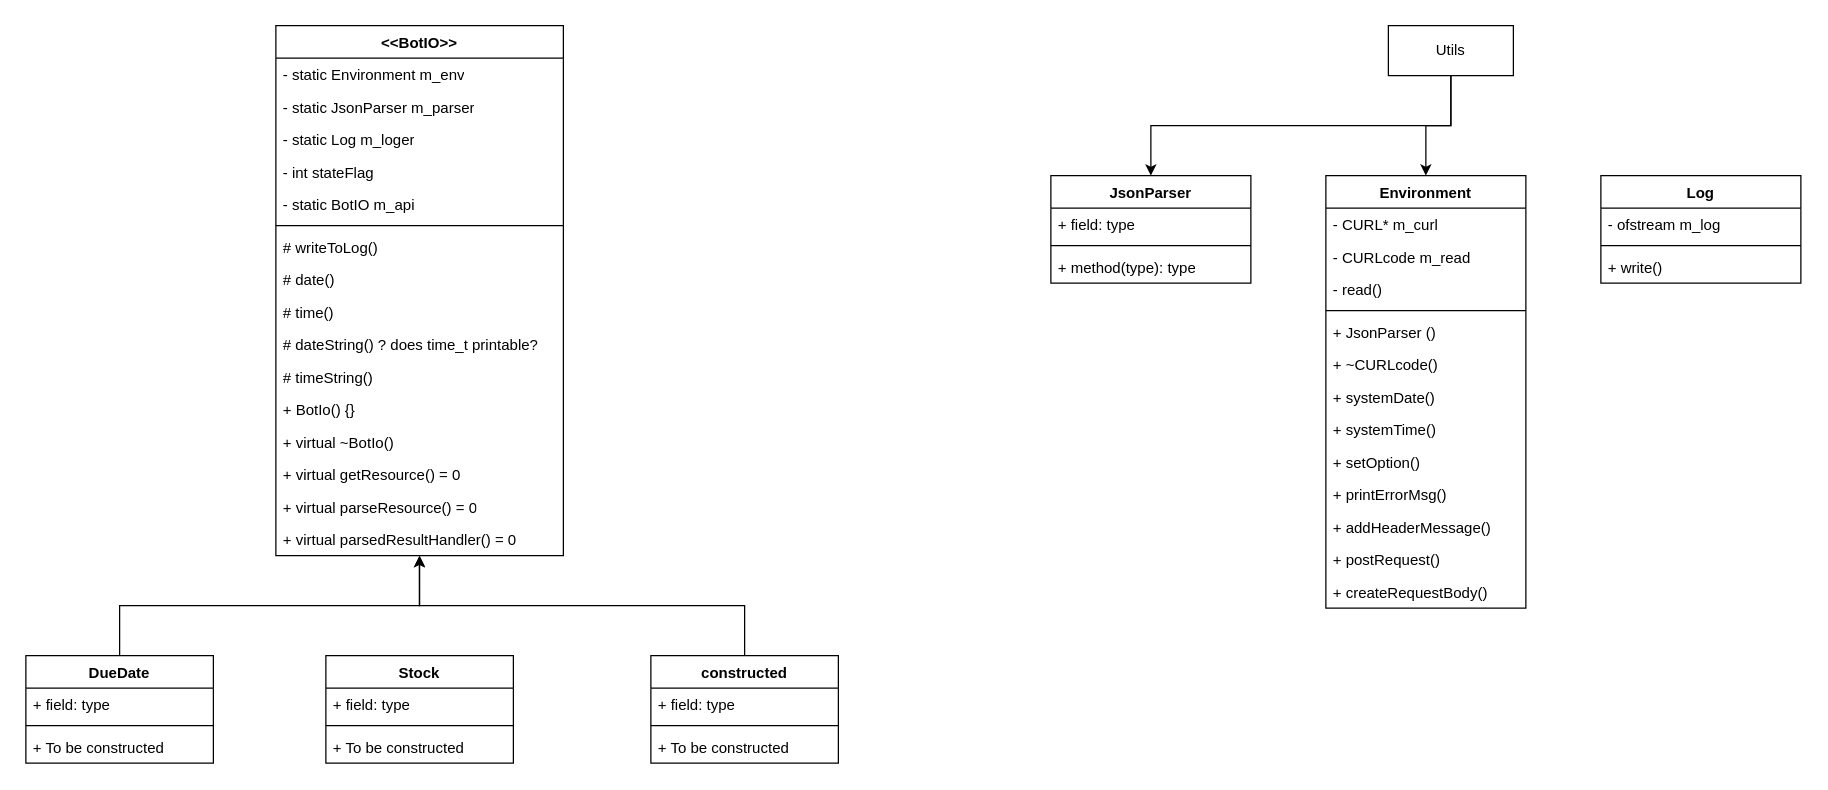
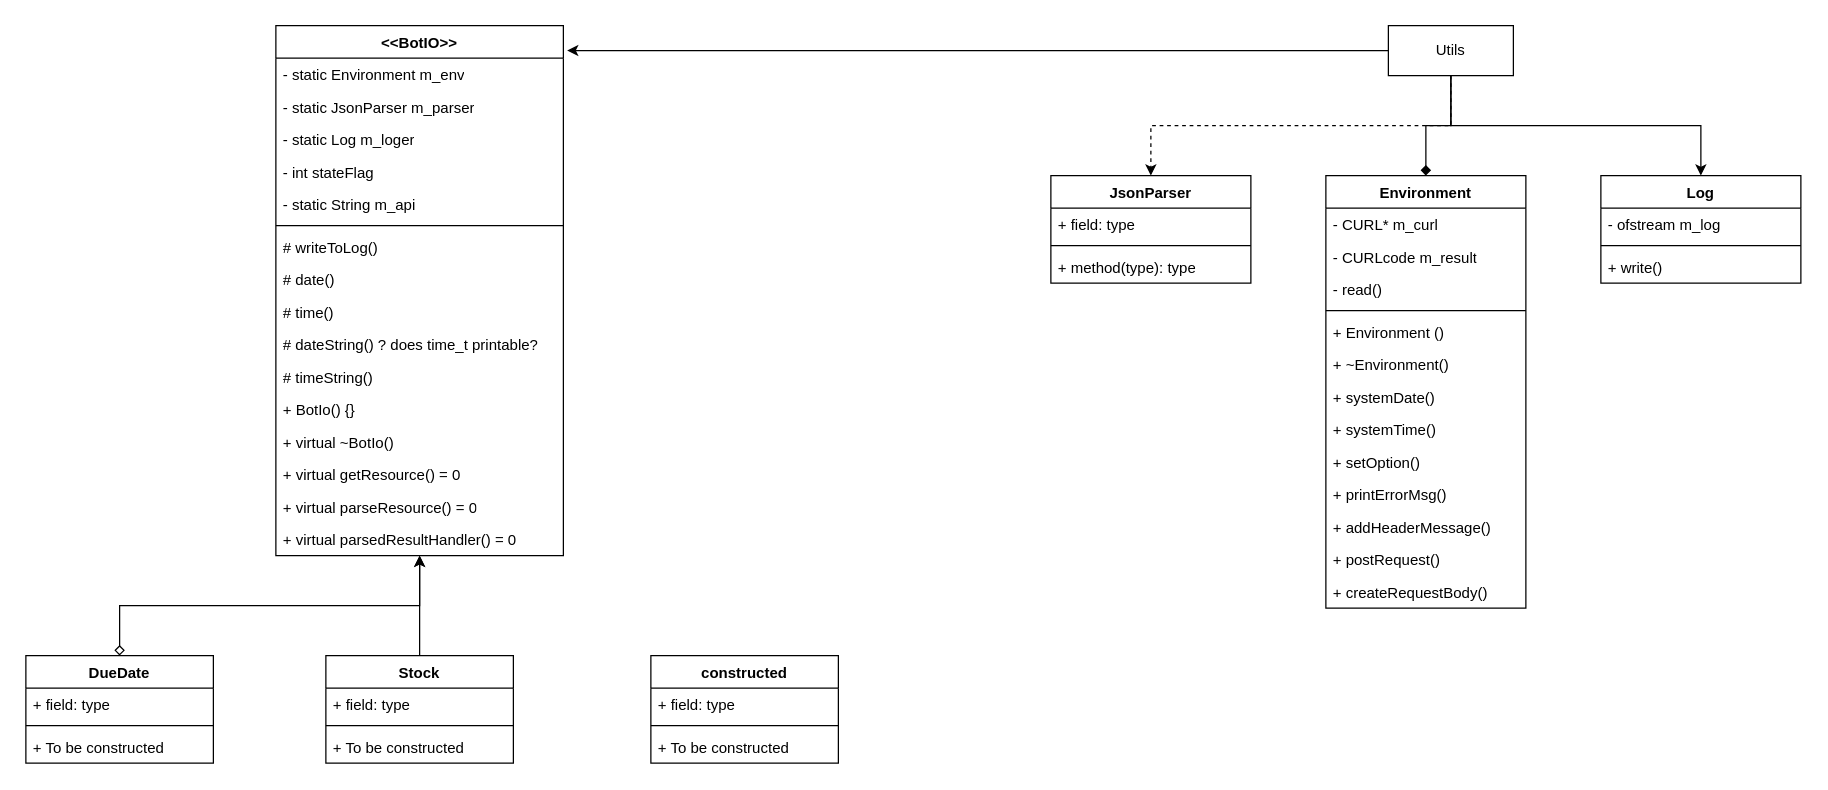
  <mxCell id="0" />
  <mxCell id="1" parent="0" />
- <mxCell id="2" value="" style="edgeStyle=orthogonalEdgeStyle;rounded=0;orthogonalLoop=1;jettySize=auto;html=1;startArrow=classic;startFill=1;endArrow=none;endFill=0;entryX=0.5;entryY=0;entryDx=0;entryDy=0;exitX=0.5;exitY=1;exitDx=0;exitDy=0;" edge="1" parent="1" source="3" target="47"><mxGeometry relative="1" as="geometry" /></mxCell>
+ <mxCell id="2" value="" style="edgeStyle=orthogonalEdgeStyle;rounded=0;orthogonalLoop=1;jettySize=auto;html=1;startArrow=classic;startFill=1;endArrow=diamond;endFill=0;entryX=0.5;entryY=0;entryDx=0;entryDy=0;exitX=0.5;exitY=1;exitDx=0;exitDy=0;" edge="1" parent="1" source="3" target="47"><mxGeometry relative="1" as="geometry" /></mxCell>
  <mxCell id="3" value="&amp;lt;&amp;lt;BotIO&amp;gt;&amp;gt;" style="swimlane;fontStyle=1;align=center;verticalAlign=top;childLayout=stackLayout;horizontal=1;startSize=26;horizontalStack=0;resizeParent=1;resizeParentMax=0;resizeLast=0;collapsible=1;marginBottom=0;whiteSpace=wrap;html=1;" parent="1" vertex="1"><mxGeometry x="220" y="20" width="230" height="424" as="geometry" /></mxCell>
  <mxCell id="4" value="- static Environment m_env" style="text;strokeColor=none;fillColor=none;align=left;verticalAlign=top;spacingLeft=4;spacingRight=4;overflow=hidden;rotatable=0;points=[[0,0.5],[1,0.5]];portConstraint=eastwest;whiteSpace=wrap;html=1;" parent="3" vertex="1"><mxGeometry y="26" width="230" height="26" as="geometry" /></mxCell>
  <mxCell id="5" value="- static JsonParser m_parser" style="text;strokeColor=none;fillColor=none;align=left;verticalAlign=top;spacingLeft=4;spacingRight=4;overflow=hidden;rotatable=0;points=[[0,0.5],[1,0.5]];portConstraint=eastwest;whiteSpace=wrap;html=1;" parent="3" vertex="1"><mxGeometry y="52" width="230" height="26" as="geometry" /></mxCell>
  <mxCell id="6" value="- static Log m_loger" style="text;strokeColor=none;fillColor=none;align=left;verticalAlign=top;spacingLeft=4;spacingRight=4;overflow=hidden;rotatable=0;points=[[0,0.5],[1,0.5]];portConstraint=eastwest;whiteSpace=wrap;html=1;" parent="3" vertex="1"><mxGeometry y="78" width="230" height="26" as="geometry" /></mxCell>
  <mxCell id="7" value="- int stateFlag" style="text;strokeColor=none;fillColor=none;align=left;verticalAlign=top;spacingLeft=4;spacingRight=4;overflow=hidden;rotatable=0;points=[[0,0.5],[1,0.5]];portConstraint=eastwest;whiteSpace=wrap;html=1;" parent="3" vertex="1"><mxGeometry y="104" width="230" height="26" as="geometry" /></mxCell>
- <mxCell id="8" value="- static BotIO m_api" style="text;strokeColor=none;fillColor=none;align=left;verticalAlign=top;spacingLeft=4;spacingRight=4;overflow=hidden;rotatable=0;points=[[0,0.5],[1,0.5]];portConstraint=eastwest;whiteSpace=wrap;html=1;" parent="3" vertex="1"><mxGeometry y="130" width="230" height="26" as="geometry" /></mxCell>
+ <mxCell id="8" value="- static String m_api" style="text;strokeColor=none;fillColor=none;align=left;verticalAlign=top;spacingLeft=4;spacingRight=4;overflow=hidden;rotatable=0;points=[[0,0.5],[1,0.5]];portConstraint=eastwest;whiteSpace=wrap;html=1;" parent="3" vertex="1"><mxGeometry y="130" width="230" height="26" as="geometry" /></mxCell>
  <mxCell id="9" value="" style="line;strokeWidth=1;fillColor=none;align=left;verticalAlign=middle;spacingTop=-1;spacingLeft=3;spacingRight=3;rotatable=0;labelPosition=right;points=[];portConstraint=eastwest;strokeColor=inherit;" parent="3" vertex="1"><mxGeometry y="156" width="230" height="8" as="geometry" /></mxCell>
  <mxCell id="10" value="# writeToLog()" style="text;strokeColor=none;fillColor=none;align=left;verticalAlign=top;spacingLeft=4;spacingRight=4;overflow=hidden;rotatable=0;points=[[0,0.5],[1,0.5]];portConstraint=eastwest;whiteSpace=wrap;html=1;" parent="3" vertex="1"><mxGeometry y="164" width="230" height="26" as="geometry" /></mxCell>
  <mxCell id="11" value="# date()" style="text;strokeColor=none;fillColor=none;align=left;verticalAlign=top;spacingLeft=4;spacingRight=4;overflow=hidden;rotatable=0;points=[[0,0.5],[1,0.5]];portConstraint=eastwest;whiteSpace=wrap;html=1;" parent="3" vertex="1"><mxGeometry y="190" width="230" height="26" as="geometry" /></mxCell>
  <mxCell id="12" value="# time()" style="text;strokeColor=none;fillColor=none;align=left;verticalAlign=top;spacingLeft=4;spacingRight=4;overflow=hidden;rotatable=0;points=[[0,0.5],[1,0.5]];portConstraint=eastwest;whiteSpace=wrap;html=1;" parent="3" vertex="1"><mxGeometry y="216" width="230" height="26" as="geometry" /></mxCell>
  <mxCell id="13" value="# dateString() ? does time_t printable?" style="text;strokeColor=none;fillColor=none;align=left;verticalAlign=top;spacingLeft=4;spacingRight=4;overflow=hidden;rotatable=0;points=[[0,0.5],[1,0.5]];portConstraint=eastwest;whiteSpace=wrap;html=1;" parent="3" vertex="1"><mxGeometry y="242" width="230" height="26" as="geometry" /></mxCell>
  <mxCell id="14" value="# timeString()" style="text;strokeColor=none;fillColor=none;align=left;verticalAlign=top;spacingLeft=4;spacingRight=4;overflow=hidden;rotatable=0;points=[[0,0.5],[1,0.5]];portConstraint=eastwest;whiteSpace=wrap;html=1;" parent="3" vertex="1"><mxGeometry y="268" width="230" height="26" as="geometry" /></mxCell>
  <mxCell id="15" value="+ BotIo() {}" style="text;strokeColor=none;fillColor=none;align=left;verticalAlign=top;spacingLeft=4;spacingRight=4;overflow=hidden;rotatable=0;points=[[0,0.5],[1,0.5]];portConstraint=eastwest;whiteSpace=wrap;html=1;" parent="3" vertex="1"><mxGeometry y="294" width="230" height="26" as="geometry" /></mxCell>
  <mxCell id="16" value="+ virtual ~BotIo()" style="text;strokeColor=none;fillColor=none;align=left;verticalAlign=top;spacingLeft=4;spacingRight=4;overflow=hidden;rotatable=0;points=[[0,0.5],[1,0.5]];portConstraint=eastwest;whiteSpace=wrap;html=1;" parent="3" vertex="1"><mxGeometry y="320" width="230" height="26" as="geometry" /></mxCell>
  <mxCell id="17" value="+ virtual getResource() = 0" style="text;strokeColor=none;fillColor=none;align=left;verticalAlign=top;spacingLeft=4;spacingRight=4;overflow=hidden;rotatable=0;points=[[0,0.5],[1,0.5]];portConstraint=eastwest;whiteSpace=wrap;html=1;" parent="3" vertex="1"><mxGeometry y="346" width="230" height="26" as="geometry" /></mxCell>
  <mxCell id="18" value="+ virtual parseResource() = 0" style="text;strokeColor=none;fillColor=none;align=left;verticalAlign=top;spacingLeft=4;spacingRight=4;overflow=hidden;rotatable=0;points=[[0,0.5],[1,0.5]];portConstraint=eastwest;whiteSpace=wrap;html=1;" parent="3" vertex="1"><mxGeometry y="372" width="230" height="26" as="geometry" /></mxCell>
  <mxCell id="19" value="+ virtual parsedResultHandler() = 0" style="text;strokeColor=none;fillColor=none;align=left;verticalAlign=top;spacingLeft=4;spacingRight=4;overflow=hidden;rotatable=0;points=[[0,0.5],[1,0.5]];portConstraint=eastwest;whiteSpace=wrap;html=1;" parent="3" vertex="1"><mxGeometry y="398" width="230" height="26" as="geometry" /></mxCell>
  <mxCell id="20" value="Log" style="swimlane;fontStyle=1;align=center;verticalAlign=top;childLayout=stackLayout;horizontal=1;startSize=26;horizontalStack=0;resizeParent=1;resizeParentMax=0;resizeLast=0;collapsible=1;marginBottom=0;whiteSpace=wrap;html=1;" parent="1" vertex="1"><mxGeometry x="1280" y="140" width="160" height="86" as="geometry" /></mxCell>
  <mxCell id="21" value="- ofstream m_log" style="text;strokeColor=none;fillColor=none;align=left;verticalAlign=top;spacingLeft=4;spacingRight=4;overflow=hidden;rotatable=0;points=[[0,0.5],[1,0.5]];portConstraint=eastwest;whiteSpace=wrap;html=1;" parent="20" vertex="1"><mxGeometry y="26" width="160" height="26" as="geometry" /></mxCell>
  <mxCell id="22" value="" style="line;strokeWidth=1;fillColor=none;align=left;verticalAlign=middle;spacingTop=-1;spacingLeft=3;spacingRight=3;rotatable=0;labelPosition=right;points=[];portConstraint=eastwest;strokeColor=inherit;" parent="20" vertex="1"><mxGeometry y="52" width="160" height="8" as="geometry" /></mxCell>
  <mxCell id="23" value="+ write()" style="text;strokeColor=none;fillColor=none;align=left;verticalAlign=top;spacingLeft=4;spacingRight=4;overflow=hidden;rotatable=0;points=[[0,0.5],[1,0.5]];portConstraint=eastwest;whiteSpace=wrap;html=1;" parent="20" vertex="1"><mxGeometry y="60" width="160" height="26" as="geometry" /></mxCell>
  <mxCell id="24" value="JsonParser" style="swimlane;fontStyle=1;align=center;verticalAlign=top;childLayout=stackLayout;horizontal=1;startSize=26;horizontalStack=0;resizeParent=1;resizeParentMax=0;resizeLast=0;collapsible=1;marginBottom=0;whiteSpace=wrap;html=1;" parent="1" vertex="1"><mxGeometry x="840" y="140" width="160" height="86" as="geometry" /></mxCell>
  <mxCell id="25" value="+ field: type" style="text;strokeColor=none;fillColor=none;align=left;verticalAlign=top;spacingLeft=4;spacingRight=4;overflow=hidden;rotatable=0;points=[[0,0.5],[1,0.5]];portConstraint=eastwest;whiteSpace=wrap;html=1;" parent="24" vertex="1"><mxGeometry y="26" width="160" height="26" as="geometry" /></mxCell>
  <mxCell id="26" value="" style="line;strokeWidth=1;fillColor=none;align=left;verticalAlign=middle;spacingTop=-1;spacingLeft=3;spacingRight=3;rotatable=0;labelPosition=right;points=[];portConstraint=eastwest;strokeColor=inherit;" parent="24" vertex="1"><mxGeometry y="52" width="160" height="8" as="geometry" /></mxCell>
  <mxCell id="27" value="+ method(type): type" style="text;strokeColor=none;fillColor=none;align=left;verticalAlign=top;spacingLeft=4;spacingRight=4;overflow=hidden;rotatable=0;points=[[0,0.5],[1,0.5]];portConstraint=eastwest;whiteSpace=wrap;html=1;" parent="24" vertex="1"><mxGeometry y="60" width="160" height="26" as="geometry" /></mxCell>
  <mxCell id="28" value="Environment" style="swimlane;fontStyle=1;align=center;verticalAlign=top;childLayout=stackLayout;horizontal=1;startSize=26;horizontalStack=0;resizeParent=1;resizeParentMax=0;resizeLast=0;collapsible=1;marginBottom=0;whiteSpace=wrap;html=1;" parent="1" vertex="1"><mxGeometry x="1060" y="140" width="160" height="346" as="geometry" /></mxCell>
  <mxCell id="29" value="- CURL* m_curl" style="text;strokeColor=none;fillColor=none;align=left;verticalAlign=top;spacingLeft=4;spacingRight=4;overflow=hidden;rotatable=0;points=[[0,0.5],[1,0.5]];portConstraint=eastwest;whiteSpace=wrap;html=1;" parent="28" vertex="1"><mxGeometry y="26" width="160" height="26" as="geometry" /></mxCell>
- <mxCell id="30" value="- CURLcode m_read" style="text;strokeColor=none;fillColor=none;align=left;verticalAlign=top;spacingLeft=4;spacingRight=4;overflow=hidden;rotatable=0;points=[[0,0.5],[1,0.5]];portConstraint=eastwest;whiteSpace=wrap;html=1;" parent="28" vertex="1"><mxGeometry y="52" width="160" height="26" as="geometry" /></mxCell>
+ <mxCell id="30" value="- CURLcode m_result" style="text;strokeColor=none;fillColor=none;align=left;verticalAlign=top;spacingLeft=4;spacingRight=4;overflow=hidden;rotatable=0;points=[[0,0.5],[1,0.5]];portConstraint=eastwest;whiteSpace=wrap;html=1;" parent="28" vertex="1"><mxGeometry y="52" width="160" height="26" as="geometry" /></mxCell>
  <mxCell id="31" value="- read()" style="text;strokeColor=none;fillColor=none;align=left;verticalAlign=top;spacingLeft=4;spacingRight=4;overflow=hidden;rotatable=0;points=[[0,0.5],[1,0.5]];portConstraint=eastwest;whiteSpace=wrap;html=1;" parent="28" vertex="1"><mxGeometry y="78" width="160" height="26" as="geometry" /></mxCell>
  <mxCell id="32" value="" style="line;strokeWidth=1;fillColor=none;align=left;verticalAlign=middle;spacingTop=-1;spacingLeft=3;spacingRight=3;rotatable=0;labelPosition=right;points=[];portConstraint=eastwest;strokeColor=inherit;" parent="28" vertex="1"><mxGeometry y="104" width="160" height="8" as="geometry" /></mxCell>
- <mxCell id="33" value="+ JsonParser ()&amp;nbsp;" style="text;strokeColor=none;fillColor=none;align=left;verticalAlign=top;spacingLeft=4;spacingRight=4;overflow=hidden;rotatable=0;points=[[0,0.5],[1,0.5]];portConstraint=eastwest;whiteSpace=wrap;html=1;" parent="28" vertex="1"><mxGeometry y="112" width="160" height="26" as="geometry" /></mxCell>
- <mxCell id="34" value="+ ~CURLcode()" style="text;strokeColor=none;fillColor=none;align=left;verticalAlign=top;spacingLeft=4;spacingRight=4;overflow=hidden;rotatable=0;points=[[0,0.5],[1,0.5]];portConstraint=eastwest;whiteSpace=wrap;html=1;" parent="28" vertex="1"><mxGeometry y="138" width="160" height="26" as="geometry" /></mxCell>
+ <mxCell id="33" value="+ Environment ()&amp;nbsp;" style="text;strokeColor=none;fillColor=none;align=left;verticalAlign=top;spacingLeft=4;spacingRight=4;overflow=hidden;rotatable=0;points=[[0,0.5],[1,0.5]];portConstraint=eastwest;whiteSpace=wrap;html=1;" parent="28" vertex="1"><mxGeometry y="112" width="160" height="26" as="geometry" /></mxCell>
+ <mxCell id="34" value="+ ~Environment()" style="text;strokeColor=none;fillColor=none;align=left;verticalAlign=top;spacingLeft=4;spacingRight=4;overflow=hidden;rotatable=0;points=[[0,0.5],[1,0.5]];portConstraint=eastwest;whiteSpace=wrap;html=1;" parent="28" vertex="1"><mxGeometry y="138" width="160" height="26" as="geometry" /></mxCell>
  <mxCell id="35" value="+ systemDate()" style="text;strokeColor=none;fillColor=none;align=left;verticalAlign=top;spacingLeft=4;spacingRight=4;overflow=hidden;rotatable=0;points=[[0,0.5],[1,0.5]];portConstraint=eastwest;whiteSpace=wrap;html=1;" parent="28" vertex="1"><mxGeometry y="164" width="160" height="26" as="geometry" /></mxCell>
  <mxCell id="36" value="+ systemTime()" style="text;strokeColor=none;fillColor=none;align=left;verticalAlign=top;spacingLeft=4;spacingRight=4;overflow=hidden;rotatable=0;points=[[0,0.5],[1,0.5]];portConstraint=eastwest;whiteSpace=wrap;html=1;" parent="28" vertex="1"><mxGeometry y="190" width="160" height="26" as="geometry" /></mxCell>
  <mxCell id="37" value="+ setOption()" style="text;strokeColor=none;fillColor=none;align=left;verticalAlign=top;spacingLeft=4;spacingRight=4;overflow=hidden;rotatable=0;points=[[0,0.5],[1,0.5]];portConstraint=eastwest;whiteSpace=wrap;html=1;" parent="28" vertex="1"><mxGeometry y="216" width="160" height="26" as="geometry" /></mxCell>
  <mxCell id="38" value="+ printErrorMsg()" style="text;strokeColor=none;fillColor=none;align=left;verticalAlign=top;spacingLeft=4;spacingRight=4;overflow=hidden;rotatable=0;points=[[0,0.5],[1,0.5]];portConstraint=eastwest;whiteSpace=wrap;html=1;" parent="28" vertex="1"><mxGeometry y="242" width="160" height="26" as="geometry" /></mxCell>
  <mxCell id="39" value="+ addHeaderMessage()" style="text;strokeColor=none;fillColor=none;align=left;verticalAlign=top;spacingLeft=4;spacingRight=4;overflow=hidden;rotatable=0;points=[[0,0.5],[1,0.5]];portConstraint=eastwest;whiteSpace=wrap;html=1;" parent="28" vertex="1"><mxGeometry y="268" width="160" height="26" as="geometry" /></mxCell>
  <mxCell id="40" value="+ postRequest()" style="text;strokeColor=none;fillColor=none;align=left;verticalAlign=top;spacingLeft=4;spacingRight=4;overflow=hidden;rotatable=0;points=[[0,0.5],[1,0.5]];portConstraint=eastwest;whiteSpace=wrap;html=1;" parent="28" vertex="1"><mxGeometry y="294" width="160" height="26" as="geometry" /></mxCell>
  <mxCell id="41" value="+ createRequestBody()" style="text;strokeColor=none;fillColor=none;align=left;verticalAlign=top;spacingLeft=4;spacingRight=4;overflow=hidden;rotatable=0;points=[[0,0.5],[1,0.5]];portConstraint=eastwest;whiteSpace=wrap;html=1;" parent="28" vertex="1"><mxGeometry y="320" width="160" height="26" as="geometry" /></mxCell>
+ <mxCell id="42" style="edgeStyle=orthogonalEdgeStyle;rounded=0;orthogonalLoop=1;jettySize=auto;html=1;exitX=0.5;exitY=0;exitDx=0;exitDy=0;entryX=0.5;entryY=1;entryDx=0;entryDy=0;" edge="1" parent="1" source="43" target="3"><mxGeometry relative="1" as="geometry"><mxPoint x="335" y="450" as="targetPoint" /></mxGeometry></mxCell>
  <mxCell id="43" value="Stock" style="swimlane;fontStyle=1;align=center;verticalAlign=top;childLayout=stackLayout;horizontal=1;startSize=26;horizontalStack=0;resizeParent=1;resizeParentMax=0;resizeLast=0;collapsible=1;marginBottom=0;whiteSpace=wrap;html=1;" vertex="1" parent="1"><mxGeometry x="260" y="524" width="150" height="86" as="geometry" /></mxCell>
  <mxCell id="44" value="+ field: type" style="text;strokeColor=none;fillColor=none;align=left;verticalAlign=top;spacingLeft=4;spacingRight=4;overflow=hidden;rotatable=0;points=[[0,0.5],[1,0.5]];portConstraint=eastwest;whiteSpace=wrap;html=1;" parent="43" vertex="1"><mxGeometry y="26" width="150" height="26" as="geometry" /></mxCell>
  <mxCell id="45" value="" style="line;strokeWidth=1;fillColor=none;align=left;verticalAlign=middle;spacingTop=-1;spacingLeft=3;spacingRight=3;rotatable=0;labelPosition=right;points=[];portConstraint=eastwest;strokeColor=inherit;" vertex="1" parent="43"><mxGeometry y="52" width="150" height="8" as="geometry" /></mxCell>
  <mxCell id="46" value="+ To be constructed" style="text;strokeColor=none;fillColor=none;align=left;verticalAlign=top;spacingLeft=4;spacingRight=4;overflow=hidden;rotatable=0;points=[[0,0.5],[1,0.5]];portConstraint=eastwest;whiteSpace=wrap;html=1;" vertex="1" parent="43"><mxGeometry y="60" width="150" height="26" as="geometry" /></mxCell>
  <mxCell id="47" value="DueDate" style="swimlane;fontStyle=1;align=center;verticalAlign=top;childLayout=stackLayout;horizontal=1;startSize=26;horizontalStack=0;resizeParent=1;resizeParentMax=0;resizeLast=0;collapsible=1;marginBottom=0;whiteSpace=wrap;html=1;" vertex="1" parent="1"><mxGeometry x="20" y="524" width="150" height="86" as="geometry" /></mxCell>
  <mxCell id="48" value="+ field: type" style="text;strokeColor=none;fillColor=none;align=left;verticalAlign=top;spacingLeft=4;spacingRight=4;overflow=hidden;rotatable=0;points=[[0,0.5],[1,0.5]];portConstraint=eastwest;whiteSpace=wrap;html=1;" vertex="1" parent="47"><mxGeometry y="26" width="150" height="26" as="geometry" /></mxCell>
  <mxCell id="49" value="" style="line;strokeWidth=1;fillColor=none;align=left;verticalAlign=middle;spacingTop=-1;spacingLeft=3;spacingRight=3;rotatable=0;labelPosition=right;points=[];portConstraint=eastwest;strokeColor=inherit;" vertex="1" parent="47"><mxGeometry y="52" width="150" height="8" as="geometry" /></mxCell>
  <mxCell id="50" value="+ To be constructed" style="text;strokeColor=none;fillColor=none;align=left;verticalAlign=top;spacingLeft=4;spacingRight=4;overflow=hidden;rotatable=0;points=[[0,0.5],[1,0.5]];portConstraint=eastwest;whiteSpace=wrap;html=1;" vertex="1" parent="47"><mxGeometry y="60" width="150" height="26" as="geometry" /></mxCell>
- <mxCell id="51" style="edgeStyle=orthogonalEdgeStyle;rounded=0;orthogonalLoop=1;jettySize=auto;html=1;entryX=0.499;entryY=1.02;entryDx=0;entryDy=0;entryPerimeter=0;" edge="1" parent="1" source="52" target="19"><mxGeometry relative="1" as="geometry" /></mxCell>
  <mxCell id="52" value="constructed" style="swimlane;fontStyle=1;align=center;verticalAlign=top;childLayout=stackLayout;horizontal=1;startSize=26;horizontalStack=0;resizeParent=1;resizeParentMax=0;resizeLast=0;collapsible=1;marginBottom=0;whiteSpace=wrap;html=1;" vertex="1" parent="1"><mxGeometry x="520" y="524" width="150" height="86" as="geometry" /></mxCell>
  <mxCell id="53" value="+ field: type" style="text;strokeColor=none;fillColor=none;align=left;verticalAlign=top;spacingLeft=4;spacingRight=4;overflow=hidden;rotatable=0;points=[[0,0.5],[1,0.5]];portConstraint=eastwest;whiteSpace=wrap;html=1;" vertex="1" parent="52"><mxGeometry y="26" width="150" height="26" as="geometry" /></mxCell>
  <mxCell id="54" value="" style="line;strokeWidth=1;fillColor=none;align=left;verticalAlign=middle;spacingTop=-1;spacingLeft=3;spacingRight=3;rotatable=0;labelPosition=right;points=[];portConstraint=eastwest;strokeColor=inherit;" vertex="1" parent="52"><mxGeometry y="52" width="150" height="8" as="geometry" /></mxCell>
  <mxCell id="55" value="+ To be constructed" style="text;strokeColor=none;fillColor=none;align=left;verticalAlign=top;spacingLeft=4;spacingRight=4;overflow=hidden;rotatable=0;points=[[0,0.5],[1,0.5]];portConstraint=eastwest;whiteSpace=wrap;html=1;" vertex="1" parent="52"><mxGeometry y="60" width="150" height="26" as="geometry" /></mxCell>
- <mxCell id="56" style="edgeStyle=orthogonalEdgeStyle;rounded=0;orthogonalLoop=1;jettySize=auto;html=1;exitX=0.5;exitY=1;exitDx=0;exitDy=0;" edge="1" parent="1" source="60" target="24"><mxGeometry relative="1" as="geometry" /></mxCell>
- <mxCell id="57" style="edgeStyle=orthogonalEdgeStyle;rounded=0;orthogonalLoop=1;jettySize=auto;html=1;exitX=0.5;exitY=1;exitDx=0;exitDy=0;entryX=0.5;entryY=0;entryDx=0;entryDy=0;" edge="1" parent="1" source="60" target="28"><mxGeometry relative="1" as="geometry" /></mxCell>
+ <mxCell id="56" style="edgeStyle=orthogonalEdgeStyle;rounded=0;orthogonalLoop=1;jettySize=auto;html=1;exitX=0.5;exitY=1;exitDx=0;exitDy=0;dashed=1;" edge="1" parent="1" source="60" target="24"><mxGeometry relative="1" as="geometry" /></mxCell>
+ <mxCell id="57" style="edgeStyle=orthogonalEdgeStyle;rounded=0;orthogonalLoop=1;jettySize=auto;html=1;exitX=0.5;exitY=1;exitDx=0;exitDy=0;entryX=0.5;entryY=0;entryDx=0;entryDy=0;endArrow=diamond;" edge="1" parent="1" source="60" target="28"><mxGeometry relative="1" as="geometry" /></mxCell>
+ <mxCell id="58" style="edgeStyle=orthogonalEdgeStyle;rounded=0;orthogonalLoop=1;jettySize=auto;html=1;exitX=0.5;exitY=1;exitDx=0;exitDy=0;entryX=0.5;entryY=0;entryDx=0;entryDy=0;" edge="1" parent="1" source="60" target="20"><mxGeometry relative="1" as="geometry" /></mxCell>
+ <mxCell id="59" style="edgeStyle=orthogonalEdgeStyle;rounded=0;orthogonalLoop=1;jettySize=auto;html=1;exitX=0;exitY=0.5;exitDx=0;exitDy=0;entryX=1.013;entryY=0.047;entryDx=0;entryDy=0;entryPerimeter=0;" edge="1" parent="1" source="60" target="3"><mxGeometry relative="1" as="geometry" /></mxCell>
  <mxCell id="60" value="Utils" style="rounded=0;whiteSpace=wrap;html=1;" vertex="1" parent="1"><mxGeometry x="1110" y="20" width="100" height="40" as="geometry" /></mxCell>
